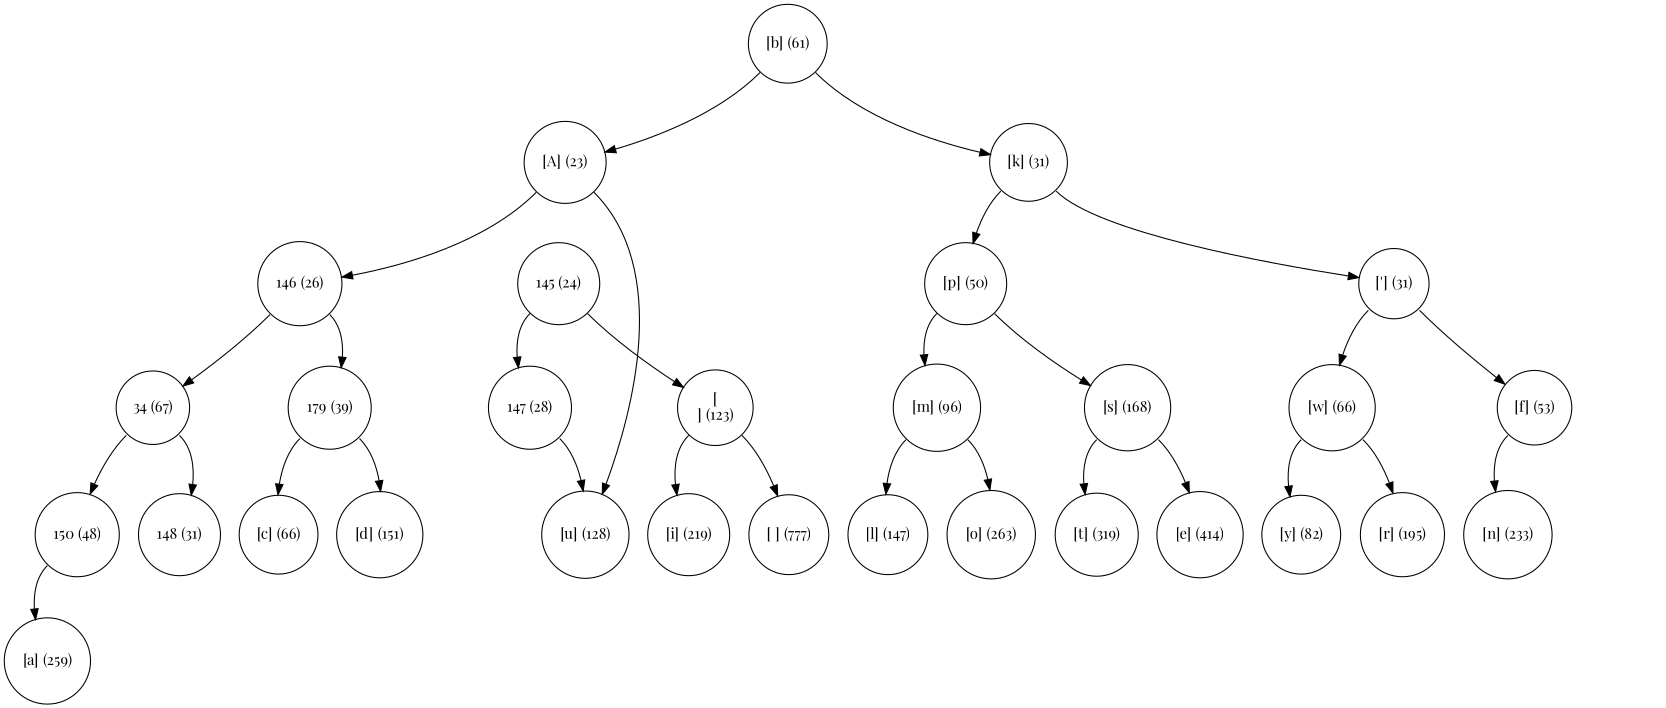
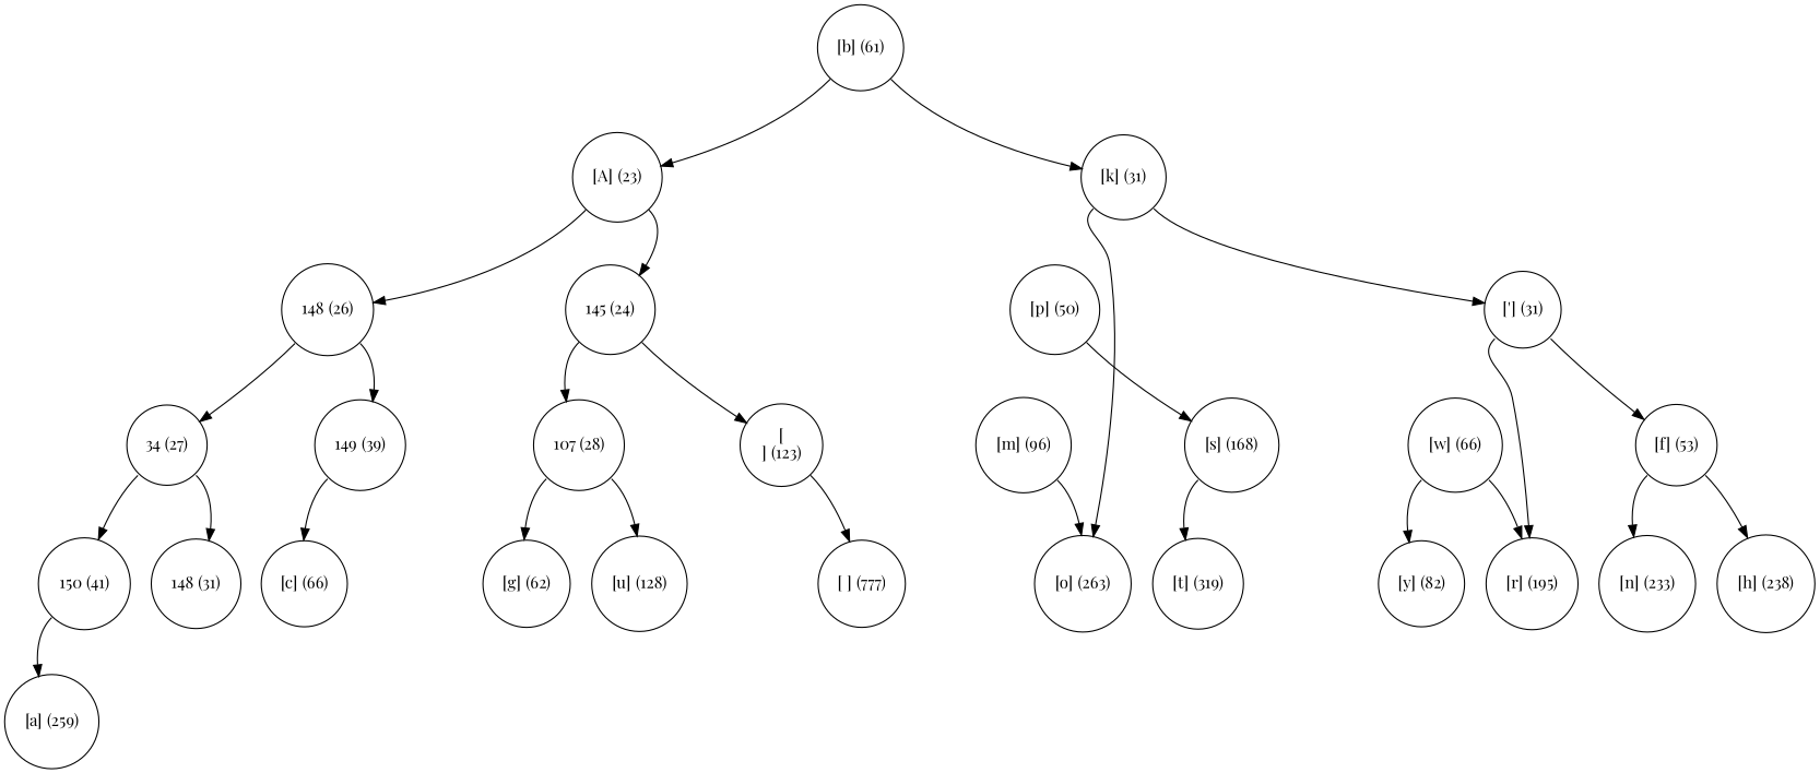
  digraph {
    fontname="Playfair Display"
    node [fontname="Playfair Display" shape=circle]
    edge [fontname="Playfair Display" tailport=sw]
    n1 [label="[b] (61)" width=0.5]
    n2 [label="[A] (23)" width=0.5]
    n3 [label="[k] (31)" width=0.5]
-   n4 [label="146 (26)" width=0.5]
+   n4 [label="148 (26)" width=0.5]
    n5 [label="145 (24)" width=0.5]
    n6 [label="[p] (50)" width=0.5]
    n7 [label="['] (31)" width=0.5]
-   n8 [label="34 (67)" width=0.5]
-   n9 [label="179 (39)" width=0.5]
-   n10 [label="147 (28)" width=0.5]
+   n8 [label="34 (27)" width=0.5]
+   n9 [label="149 (39)" width=0.5]
+   n10 [label="107 (28)" width=0.5]
    n11 [label="[\n] (123)" width=0.5]
-   n12 [label="150 (48)" width=0.5]
+   n12 [label="150 (41)" width=0.5]
    n13 [label="148 (31)" width=0.5]
    n14 [label="[c] (66)" width=0.5]
-   n15 [label="[d] (151)" width=0.5]
    n16 [label="[a] (259)" width=0.5]
+   n17 [label="[g] (62)" width=0.5]
    n18 [label="[u] (128)" width=0.5]
-   n19 [label="[i] (219)" width=0.5]
    n20 [label="[ ] (777)" width=0.5]
    n21 [label="[m] (96)" width=0.5]
    n22 [label="[s] (168)" width=0.5]
    n23 [label="[w] (66)" width=0.5]
    n24 [label="[f] (53)" width=0.5]
-   n25 [label="[l] (147)" width=0.5]
    n26 [label="[o] (263)" width=0.5]
    n27 [label="[t] (319)" width=0.5]
-   n28 [label="[e] (414)" width=0.5]
    n29 [label="[y] (82)" width=0.5]
    n30 [label="[r] (195)" width=0.5]
    n31 [label="[n] (233)" width=0.5]
+   n32 [label="[h] (238)" width=0.5]
    n1 -> n2
    n1 -> n3 [tailport=se]
    n2 -> n4
-   n2 -> n18 [tailport=se]
-   n3 -> n6
+   n2 -> n5 [tailport=se]
+   n3 -> n26
    n3 -> n7 [tailport=se]
    n4 -> n8
    n4 -> n9 [tailport=se]
    n5 -> n10
    n5 -> n11 [tailport=se]
-   n6 -> n21
    n6 -> n22 [tailport=se]
-   n7 -> n23
+   n7 -> n30
    n7 -> n24 [tailport=se]
    n8 -> n12
    n8 -> n13 [tailport=se]
    n9 -> n14
-   n9 -> n15 [tailport=se]
+   n10 -> n17
    n10 -> n18 [tailport=se]
-   n11 -> n19
    n11 -> n20 [tailport=se]
    n12 -> n16
-   n21 -> n25
    n21 -> n26 [tailport=se]
    n22 -> n27
-   n22 -> n28 [tailport=se]
    n23 -> n29
    n23 -> n30 [tailport=se]
    n24 -> n31
+   n24 -> n32 [tailport=se]
  }
